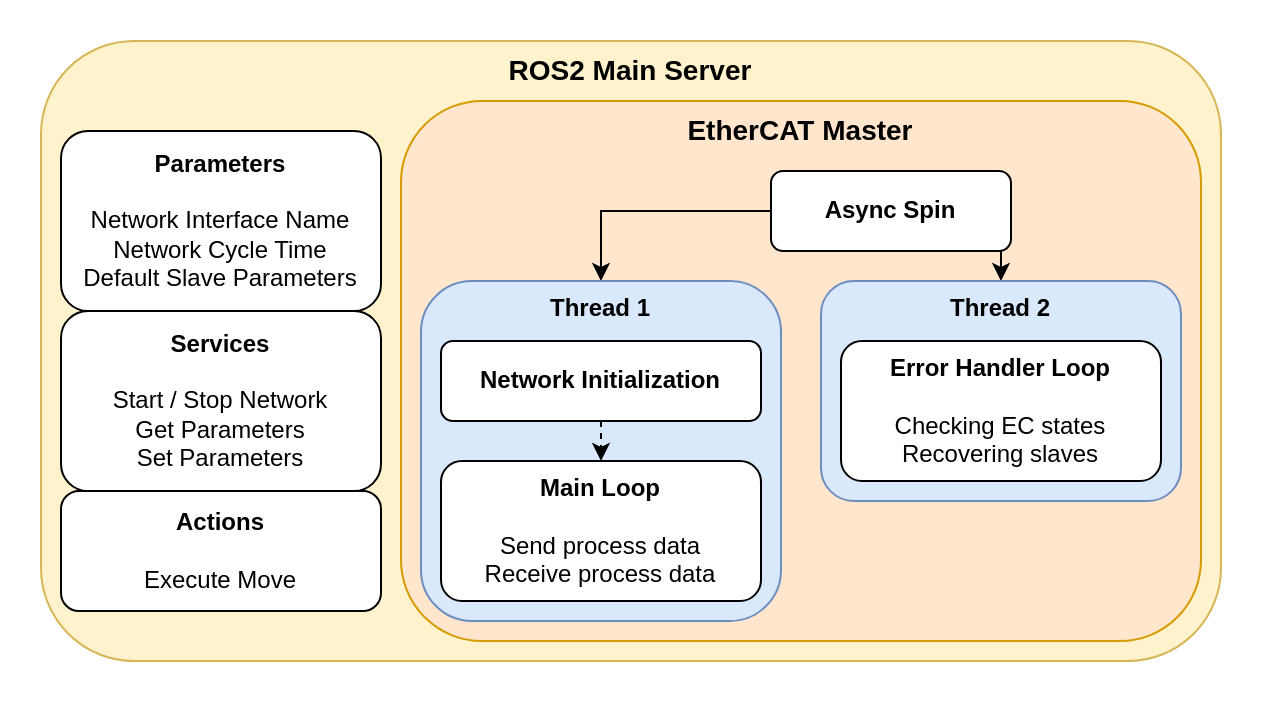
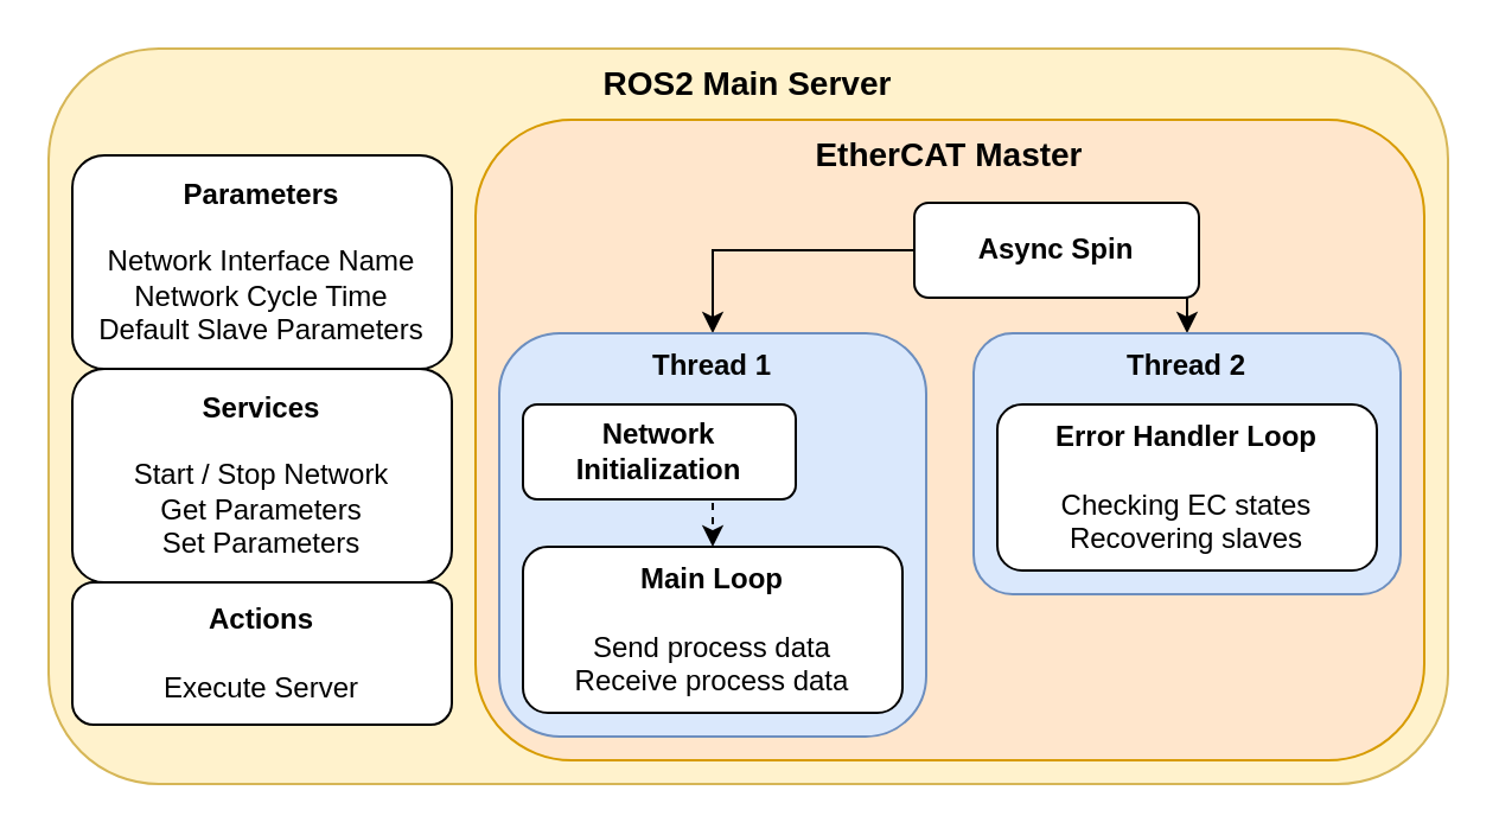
  <mxCell id="0" />
  <mxCell id="1" parent="0" />
  <mxCell id="2" value="&lt;font style=&quot;font-size: 14px;&quot;&gt;&lt;b&gt;ROS2 Main Server&lt;/b&gt;&lt;/font&gt;" style="rounded=1;whiteSpace=wrap;html=1;verticalAlign=top;fillColor=#fff2cc;strokeColor=#d6b656;" parent="1" vertex="1"><mxGeometry x="20" y="20" width="590" height="310" as="geometry" /></mxCell>
  <mxCell id="3" value="&lt;div&gt;&lt;b&gt;Parameters&lt;/b&gt;&lt;/div&gt;&lt;div&gt;&lt;br&gt;&lt;/div&gt;&lt;div&gt;Network Interface Name&lt;/div&gt;&lt;div&gt;Network Cycle Time&lt;/div&gt;&lt;div&gt;Default Slave Parameters&lt;/div&gt;" style="rounded=1;whiteSpace=wrap;html=1;fontSize=12;verticalAlign=middle;align=center;" parent="1" vertex="1"><mxGeometry x="30" y="65" width="160" height="90" as="geometry" /></mxCell>
  <mxCell id="4" value="&lt;div&gt;&lt;b&gt;Services&lt;/b&gt;&lt;/div&gt;&lt;div&gt;&lt;br&gt;&lt;/div&gt;&lt;div&gt;Start / Stop Network&lt;/div&gt;&lt;div&gt;Get Parameters&lt;/div&gt;&lt;div&gt;Set Parameters&lt;br&gt;&lt;/div&gt;" style="rounded=1;whiteSpace=wrap;html=1;fontSize=12;verticalAlign=middle;align=center;" parent="1" vertex="1"><mxGeometry x="30" y="155" width="160" height="90" as="geometry" /></mxCell>
- <mxCell id="5" value="&lt;div&gt;&lt;b&gt;Actions&lt;br&gt;&lt;/b&gt;&lt;/div&gt;&lt;div&gt;&lt;b&gt;&lt;br&gt;&lt;/b&gt;&lt;/div&gt;&lt;div&gt;Execute Move&lt;br&gt;&lt;/div&gt;" style="rounded=1;whiteSpace=wrap;html=1;fontSize=12;verticalAlign=middle;align=center;" parent="1" vertex="1"><mxGeometry x="30" y="245" width="160" height="60" as="geometry" /></mxCell>
+ <mxCell id="5" value="&lt;div&gt;&lt;b&gt;Actions&lt;br&gt;&lt;/b&gt;&lt;/div&gt;&lt;div&gt;&lt;b&gt;&lt;br&gt;&lt;/b&gt;&lt;/div&gt;&lt;div&gt;Execute Server&lt;br&gt;&lt;/div&gt;" style="rounded=1;whiteSpace=wrap;html=1;fontSize=12;verticalAlign=middle;align=center;" parent="1" vertex="1"><mxGeometry x="30" y="245" width="160" height="60" as="geometry" /></mxCell>
  <mxCell id="6" value="&lt;b&gt;EtherCAT Master&lt;br&gt;&lt;/b&gt;" style="rounded=1;whiteSpace=wrap;html=1;fontSize=14;verticalAlign=top;fillColor=#ffe6cc;strokeColor=#d79b00;" parent="1" vertex="1"><mxGeometry x="200" y="50" width="400" height="270" as="geometry" /></mxCell>
  <mxCell id="7" style="edgeStyle=orthogonalEdgeStyle;rounded=0;orthogonalLoop=1;jettySize=auto;html=1;exitX=0;exitY=0.5;exitDx=0;exitDy=0;entryX=0.5;entryY=0;entryDx=0;entryDy=0;" edge="1" parent="1" source="9" target="10"><mxGeometry relative="1" as="geometry" /></mxCell>
  <mxCell id="8" style="edgeStyle=orthogonalEdgeStyle;rounded=0;orthogonalLoop=1;jettySize=auto;html=1;exitX=1;exitY=0.5;exitDx=0;exitDy=0;entryX=0.5;entryY=0;entryDx=0;entryDy=0;" edge="1" parent="1" source="9" target="12"><mxGeometry relative="1" as="geometry" /></mxCell>
  <mxCell id="9" value="&lt;div&gt;&lt;b&gt;Async Spin&lt;/b&gt;&lt;br&gt;&lt;/div&gt;" style="rounded=1;whiteSpace=wrap;html=1;fontSize=12;" parent="1" vertex="1"><mxGeometry x="385" y="85" width="120" height="40" as="geometry" /></mxCell>
  <mxCell id="10" value="Thread 1" style="rounded=1;whiteSpace=wrap;html=1;verticalAlign=top;fontStyle=1;fillColor=#dae8fc;strokeColor=#6c8ebf;" vertex="1" parent="1"><mxGeometry x="210" y="140" width="180" height="170" as="geometry" /></mxCell>
  <mxCell id="11" value="&lt;div&gt;&lt;b&gt;Main Loop&lt;/b&gt;&lt;/div&gt;&lt;div&gt;&lt;b&gt;&lt;br&gt;&lt;/b&gt;&lt;/div&gt;&lt;div&gt;&lt;div&gt;Send process data&lt;/div&gt;&lt;div&gt;Receive process data&lt;br&gt;&lt;/div&gt;&lt;/div&gt;" style="rounded=1;whiteSpace=wrap;html=1;fontSize=12;verticalAlign=top;" parent="1" vertex="1"><mxGeometry x="220" y="230" width="160" height="70" as="geometry" /></mxCell>
  <mxCell id="12" value="Thread 2" style="rounded=1;whiteSpace=wrap;html=1;verticalAlign=top;fontStyle=1;fillColor=#dae8fc;strokeColor=#6c8ebf;" vertex="1" parent="1"><mxGeometry x="410" y="140" width="180" height="110" as="geometry" /></mxCell>
  <mxCell id="13" value="&lt;div&gt;&lt;b&gt;Error Handler Loop&lt;/b&gt;&lt;/div&gt;&lt;br&gt;&lt;div&gt;Checking EC states&lt;/div&gt;&lt;div&gt;Recovering slaves&lt;br&gt;&lt;/div&gt;" style="rounded=1;whiteSpace=wrap;html=1;fontSize=12;verticalAlign=top;" parent="1" vertex="1"><mxGeometry x="420" y="170" width="160" height="70" as="geometry" /></mxCell>
  <mxCell id="14" style="edgeStyle=orthogonalEdgeStyle;rounded=0;orthogonalLoop=1;jettySize=auto;html=1;exitX=0.5;exitY=1;exitDx=0;exitDy=0;entryX=0.5;entryY=0;entryDx=0;entryDy=0;dashed=1;" edge="1" parent="1" source="15" target="11"><mxGeometry relative="1" as="geometry" /></mxCell>
- <mxCell id="15" value="&lt;b&gt;Network Initialization&lt;br&gt;&lt;/b&gt;" style="rounded=1;whiteSpace=wrap;html=1;fontSize=12;" parent="1" vertex="1"><mxGeometry x="220" y="170" width="160" height="40" as="geometry" /></mxCell>
+ <mxCell id="15" value="&lt;b&gt;Network Initialization&lt;br&gt;&lt;/b&gt;" style="rounded=1;whiteSpace=wrap;html=1;fontSize=12;" parent="1" vertex="1"><mxGeometry x="220" y="170" width="115" height="40" as="geometry" /></mxCell>
